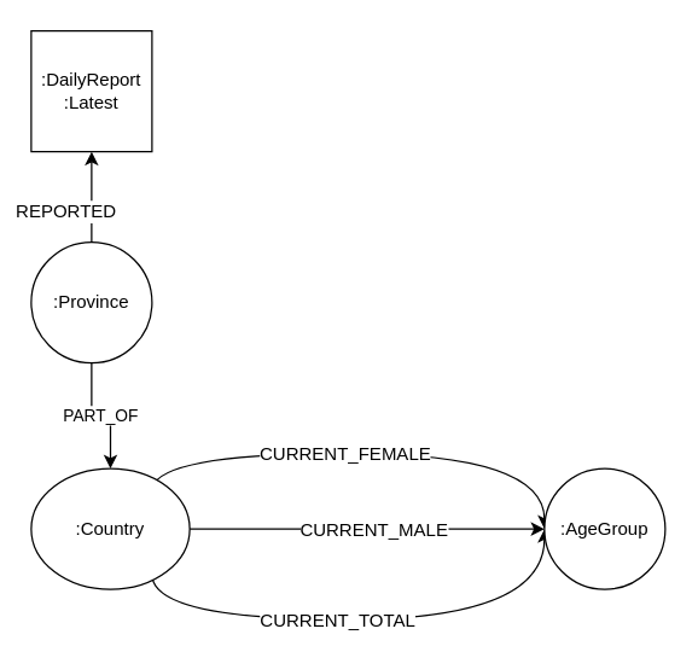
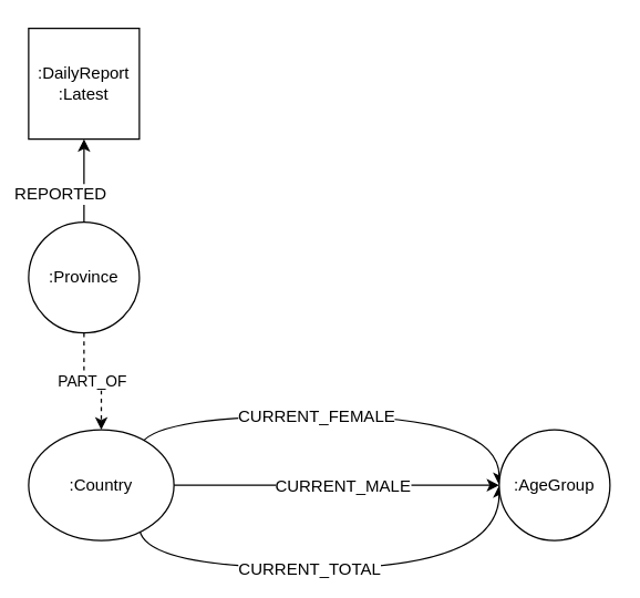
  <mxCell id="0" />
  <mxCell id="1" parent="0" />
  <mxCell id="2" value=":DailyReport&lt;br&gt;:Latest" style="whiteSpace=wrap;html=1;aspect=fixed;rounded=0;" parent="1" vertex="1"><mxGeometry x="20" y="20" width="80" height="80" as="geometry" /></mxCell>
  <mxCell id="3" style="edgeStyle=orthogonalEdgeStyle;rounded=0;orthogonalLoop=1;jettySize=auto;html=1;entryX=0.5;entryY=1;entryDx=0;entryDy=0;" parent="1" source="6" target="2" edge="1"><mxGeometry relative="1" as="geometry" /></mxCell>
  <mxCell id="4" value="REPORTED" style="text;html=1;align=center;verticalAlign=middle;resizable=0;points=[];labelBackgroundColor=#ffffff;" parent="3" vertex="1" connectable="0"><mxGeometry x="-0.238" y="-2" relative="1" as="geometry"><mxPoint x="-20" y="2" as="offset" /></mxGeometry></mxCell>
- <mxCell id="5" value="PART_OF" style="edgeStyle=orthogonalEdgeStyle;rounded=0;orthogonalLoop=1;jettySize=auto;html=1;exitX=0.5;exitY=1;exitDx=0;exitDy=0;" parent="1" source="6" target="13" edge="1"><mxGeometry relative="1" as="geometry" /></mxCell>
+ <mxCell id="5" value="PART_OF" style="edgeStyle=orthogonalEdgeStyle;rounded=0;orthogonalLoop=1;jettySize=auto;html=1;exitX=0.5;exitY=1;exitDx=0;exitDy=0;dashed=1;" parent="1" source="6" target="13" edge="1"><mxGeometry relative="1" as="geometry" /></mxCell>
  <mxCell id="6" value=":Province" style="ellipse;whiteSpace=wrap;html=1;aspect=fixed;" parent="1" vertex="1"><mxGeometry x="20" y="160" width="80" height="80" as="geometry" /></mxCell>
  <mxCell id="7" style="edgeStyle=orthogonalEdgeStyle;orthogonalLoop=1;jettySize=auto;html=1;exitX=1;exitY=0.5;exitDx=0;exitDy=0;entryX=0;entryY=0.5;entryDx=0;entryDy=0;curved=1;" parent="1" source="13" target="14" edge="1"><mxGeometry relative="1" as="geometry"><Array as="points"><mxPoint x="100" y="410" /><mxPoint x="360" y="410" /></Array></mxGeometry></mxCell>
  <mxCell id="8" value="CURRENT_TOTAL" style="text;html=1;align=center;verticalAlign=middle;resizable=0;points=[];labelBackgroundColor=#ffffff;" parent="7" vertex="1" connectable="0"><mxGeometry x="-0.371" y="1" relative="1" as="geometry"><mxPoint x="80.48" y="1" as="offset" /></mxGeometry></mxCell>
  <mxCell id="9" value="w" style="edgeStyle=orthogonalEdgeStyle;orthogonalLoop=1;jettySize=auto;html=1;exitX=1;exitY=0.5;exitDx=0;exitDy=0;entryX=0;entryY=0.5;entryDx=0;entryDy=0;curved=1;" parent="1" source="13" target="14" edge="1"><mxGeometry relative="1" as="geometry" /></mxCell>
  <mxCell id="10" value="CURRENT_MALE" style="text;html=1;align=center;verticalAlign=middle;resizable=0;points=[];labelBackgroundColor=#ffffff;" parent="9" vertex="1" connectable="0"><mxGeometry x="-0.294" relative="1" as="geometry"><mxPoint x="38.1" as="offset" /></mxGeometry></mxCell>
  <mxCell id="11" style="edgeStyle=orthogonalEdgeStyle;orthogonalLoop=1;jettySize=auto;html=1;exitX=1;exitY=0.5;exitDx=0;exitDy=0;curved=1;entryX=0;entryY=0.5;entryDx=0;entryDy=0;" parent="1" source="13" target="14" edge="1"><mxGeometry relative="1" as="geometry"><Array as="points"><mxPoint x="100" y="300" /><mxPoint x="360" y="300" /></Array></mxGeometry></mxCell>
  <mxCell id="12" value="CURRENT_FEMALE" style="text;html=1;align=center;verticalAlign=middle;resizable=0;points=[];labelBackgroundColor=#ffffff;" parent="11" vertex="1" connectable="0"><mxGeometry x="0.024" y="-2" relative="1" as="geometry"><mxPoint x="5.71" y="-2" as="offset" /></mxGeometry></mxCell>
  <mxCell id="13" value=":Country" style="ellipse;whiteSpace=wrap;html=1;aspect=fixed;" parent="1" vertex="1"><mxGeometry x="20" y="310" width="105" height="80" as="geometry" /></mxCell>
  <mxCell id="14" value=":AgeGroup" style="ellipse;whiteSpace=wrap;html=1;aspect=fixed;" parent="1" vertex="1"><mxGeometry x="360" y="310" width="80" height="80" as="geometry" /></mxCell>
